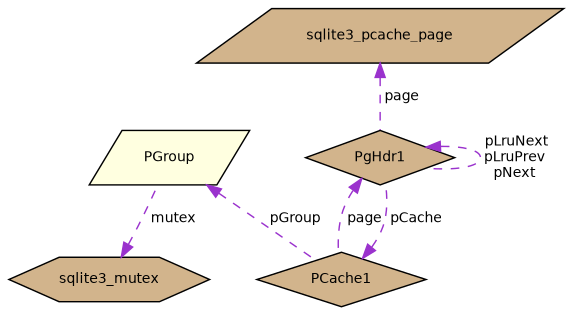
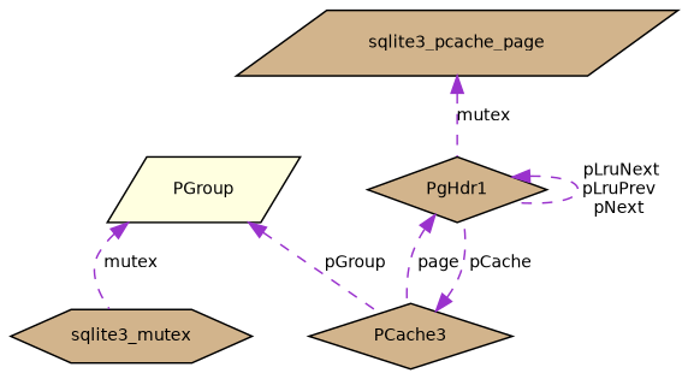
  digraph {
    node [color=black fillcolor=tan fontname=Helvetica fontsize=10 shape=diamond style=filled]
    edge [color=darkorchid3 dir=back fontname=Helvetica fontsize=10 labelfontname=Helvetica labelfontsize=10 style=dashed]
    n1 [fontcolor=black height=0.2 label=PgHdr1 width=0.4]
-   n2 [height=0.2 label=PCache1 width=0.4]
+   n2 [height=0.2 label=PCache3 width=0.4]
    n3 [fillcolor=lightyellow height=0.2 label=PGroup shape=parallelogram width=0.4]
    n4 [height=0.2 label=sqlite3_pcache_page shape=parallelogram width=0.4]
    n5 [height=0.2 label=sqlite3_mutex shape=hexagon width=0.4]
    n1 -> n1 [label=" pLruNext\npLruPrev\npNext"]
    n1 -> n2 [label=" page"]
    n2 -> n1 [label=" pCache"]
    n3 -> n2 [label=" pGroup"]
-   n4 -> n1 [label=" page"]
-   n5 -> n3 [label=" mutex"]
+   n4 -> n1 [label=" mutex"]
+   n3 -> n5 [label=" mutex"]
  }
